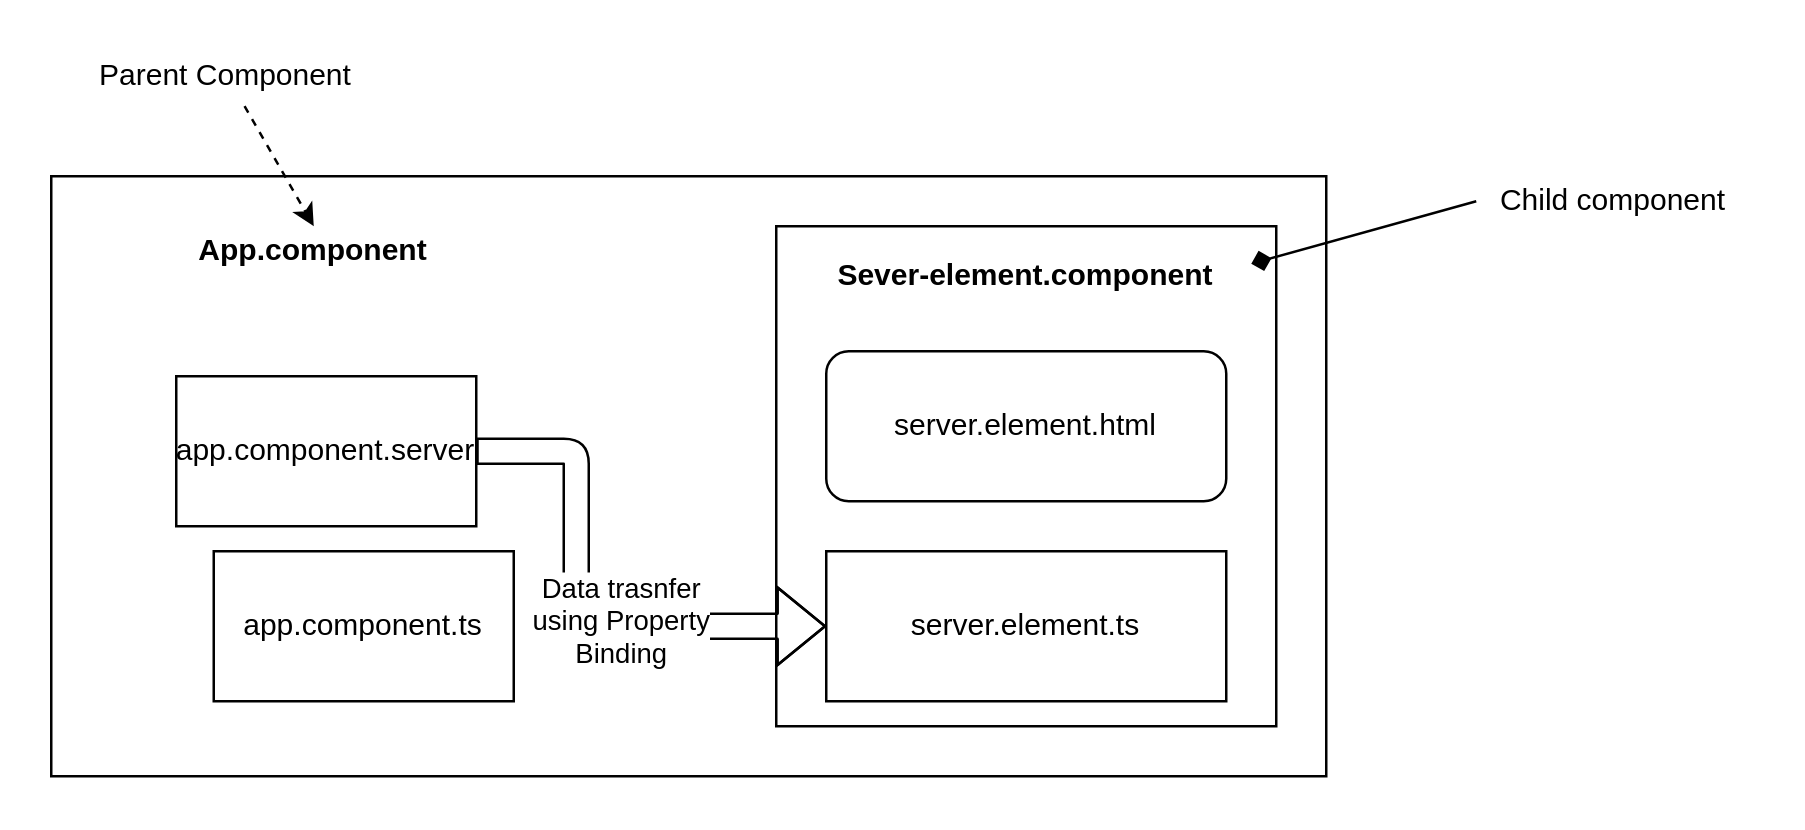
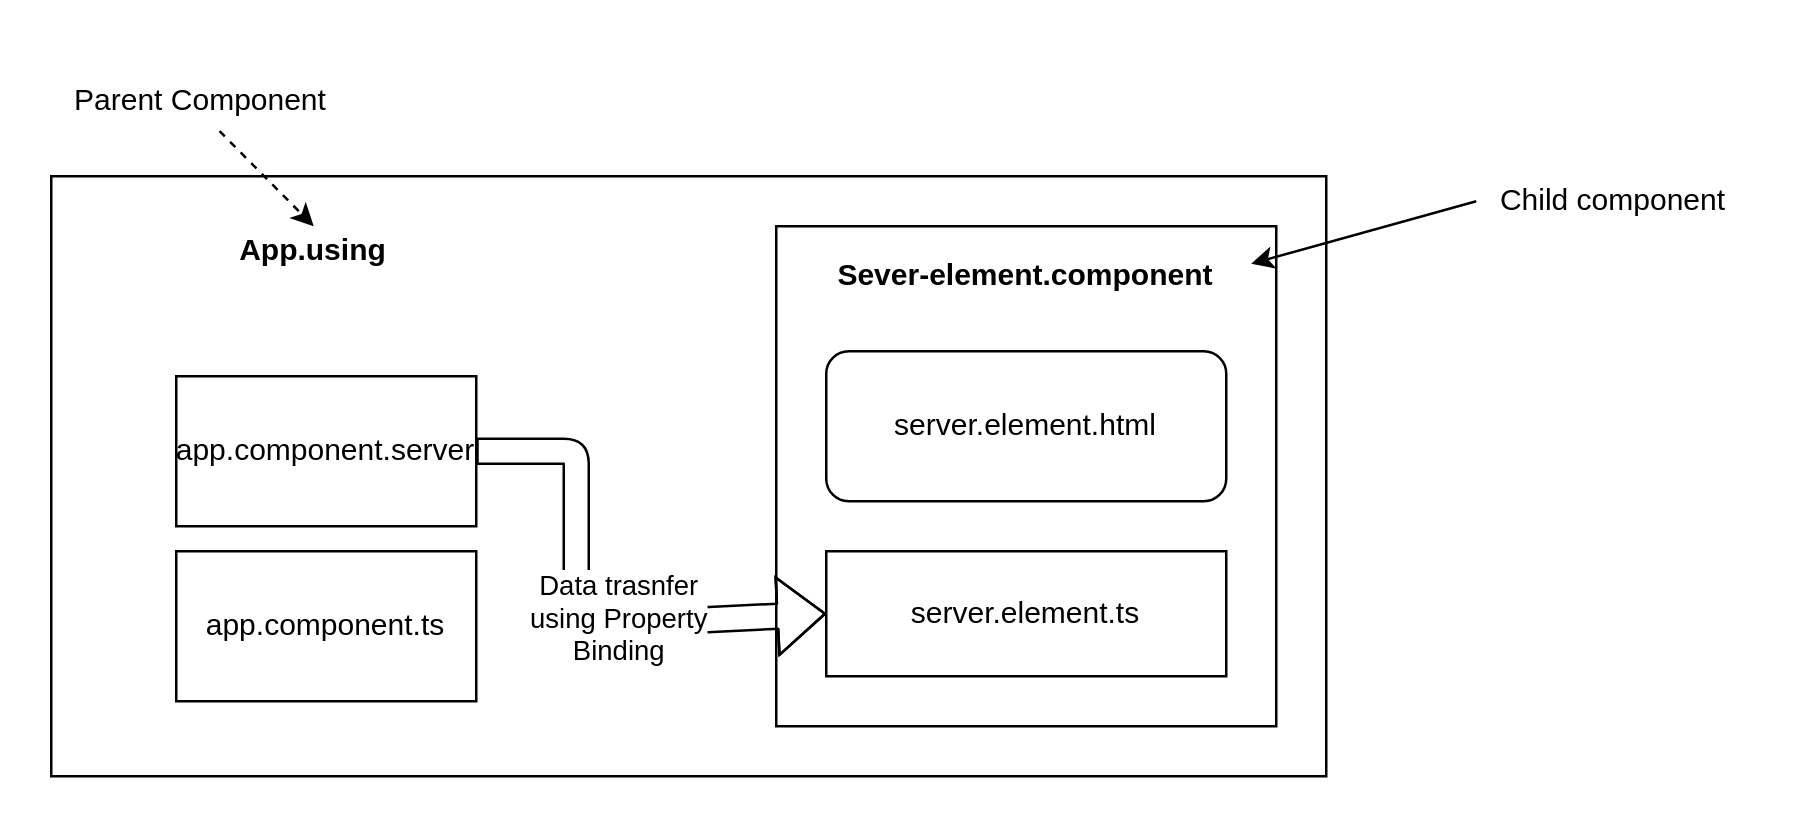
  <mxCell id="0" />
  <mxCell id="1" parent="0" />
  <mxCell id="2" value="" style="rounded=0;whiteSpace=wrap;html=1;" vertex="1" parent="1"><mxGeometry x="20" y="70" width="510" height="240" as="geometry" /></mxCell>
  <mxCell id="3" value="app.component.server" style="rounded=0;whiteSpace=wrap;html=1;" vertex="1" parent="1"><mxGeometry x="70" y="150" width="120" height="60" as="geometry" /></mxCell>
- <mxCell id="4" value="app.component.ts" style="rounded=0;whiteSpace=wrap;html=1;" vertex="1" parent="1"><mxGeometry x="85" y="220" width="120" height="60" as="geometry" /></mxCell>
+ <mxCell id="4" value="app.component.ts" style="rounded=0;whiteSpace=wrap;html=1;" vertex="1" parent="1"><mxGeometry x="70" y="220" width="120" height="60" as="geometry" /></mxCell>
  <mxCell id="5" value="" style="group" vertex="1" connectable="0" parent="1"><mxGeometry x="310" y="90" width="200" height="200" as="geometry" /></mxCell>
  <mxCell id="6" value="" style="rounded=0;whiteSpace=wrap;html=1;" vertex="1" parent="5"><mxGeometry width="200" height="200" as="geometry" /></mxCell>
  <mxCell id="7" value="server.element.html" style="whiteSpace=wrap;html=1;rounded=1;" vertex="1" parent="5"><mxGeometry x="20" y="50" width="160" height="60" as="geometry" /></mxCell>
- <mxCell id="8" value="server.element.ts" style="rounded=0;whiteSpace=wrap;html=1;" vertex="1" parent="5"><mxGeometry x="20" y="130" width="160" height="60" as="geometry" /></mxCell>
+ <mxCell id="8" value="server.element.ts" style="rounded=0;whiteSpace=wrap;html=1;" vertex="1" parent="5"><mxGeometry x="20" y="130" width="160" height="50" as="geometry" /></mxCell>
  <mxCell id="9" value="&lt;b&gt;Sever-element.component&lt;/b&gt;" style="text;html=1;strokeColor=none;fillColor=none;align=center;verticalAlign=middle;whiteSpace=wrap;rounded=0;" vertex="1" parent="5"><mxGeometry x="10" y="10" width="180" height="20" as="geometry" /></mxCell>
- <mxCell id="10" value="&lt;b&gt;App.component&lt;/b&gt;" style="text;html=1;strokeColor=none;fillColor=none;align=center;verticalAlign=middle;whiteSpace=wrap;rounded=0;" vertex="1" parent="1"><mxGeometry x="70" y="90" width="110" height="20" as="geometry" /></mxCell>
- <mxCell id="11" value="Parent Component" style="text;html=1;strokeColor=none;fillColor=none;align=center;verticalAlign=middle;whiteSpace=wrap;rounded=0;" vertex="1" parent="1"><mxGeometry x="30" y="20" width="120" height="20" as="geometry" /></mxCell>
+ <mxCell id="10" value="&lt;b&gt;App.using&lt;/b&gt;" style="text;html=1;strokeColor=none;fillColor=none;align=center;verticalAlign=middle;whiteSpace=wrap;rounded=0;" vertex="1" parent="1"><mxGeometry x="70" y="90" width="110" height="20" as="geometry" /></mxCell>
+ <mxCell id="11" value="Parent Component" style="text;html=1;strokeColor=none;fillColor=none;align=center;verticalAlign=middle;whiteSpace=wrap;rounded=0;" vertex="1" parent="1"><mxGeometry x="20" y="30" width="120" height="20" as="geometry" /></mxCell>
  <mxCell id="12" value="Child component" style="text;html=1;strokeColor=none;fillColor=none;align=center;verticalAlign=middle;whiteSpace=wrap;rounded=0;" vertex="1" parent="1"><mxGeometry x="590" y="70" width="110" height="20" as="geometry" /></mxCell>
  <mxCell id="13" value="" style="endArrow=classic;html=1;exitX=0.561;exitY=1.098;exitDx=0;exitDy=0;exitPerimeter=0;entryX=0.5;entryY=0;entryDx=0;entryDy=0;dashed=1;" edge="1" parent="1" source="11" target="10"><mxGeometry width="50" height="50" relative="1" as="geometry"><mxPoint x="300" y="140" as="sourcePoint" /><mxPoint x="350" y="90" as="targetPoint" /></mxGeometry></mxCell>
- <mxCell id="14" value="" style="endArrow=diamond;html=1;entryX=1;entryY=0.25;entryDx=0;entryDy=0;exitX=0;exitY=0.5;exitDx=0;exitDy=0;" edge="1" parent="1" source="12" target="9"><mxGeometry width="50" height="50" relative="1" as="geometry"><mxPoint x="300" y="140" as="sourcePoint" /><mxPoint x="350" y="90" as="targetPoint" /></mxGeometry></mxCell>
+ <mxCell id="14" value="" style="endArrow=classic;html=1;entryX=1;entryY=0.25;entryDx=0;entryDy=0;exitX=0;exitY=0.5;exitDx=0;exitDy=0;" edge="1" parent="1" source="12" target="9"><mxGeometry width="50" height="50" relative="1" as="geometry"><mxPoint x="300" y="140" as="sourcePoint" /><mxPoint x="350" y="90" as="targetPoint" /></mxGeometry></mxCell>
  <mxCell id="15" value="" style="shape=flexArrow;endArrow=classic;html=1;exitX=1;exitY=0.5;exitDx=0;exitDy=0;entryX=0;entryY=0.5;entryDx=0;entryDy=0;" edge="1" parent="1" source="3" target="8"><mxGeometry width="50" height="50" relative="1" as="geometry"><mxPoint x="300" y="140" as="sourcePoint" /><mxPoint x="350" y="90" as="targetPoint" /><Array as="points"><mxPoint x="230" y="180" /><mxPoint x="230" y="250" /></Array></mxGeometry></mxCell>
  <mxCell id="16" value="Data trasnfer&lt;br&gt;using Property&lt;br&gt;Binding" style="edgeLabel;html=1;align=center;verticalAlign=middle;resizable=0;points=[];" vertex="1" connectable="0" parent="15"><mxGeometry x="0.207" y="3" relative="1" as="geometry"><mxPoint as="offset" /></mxGeometry></mxCell>
